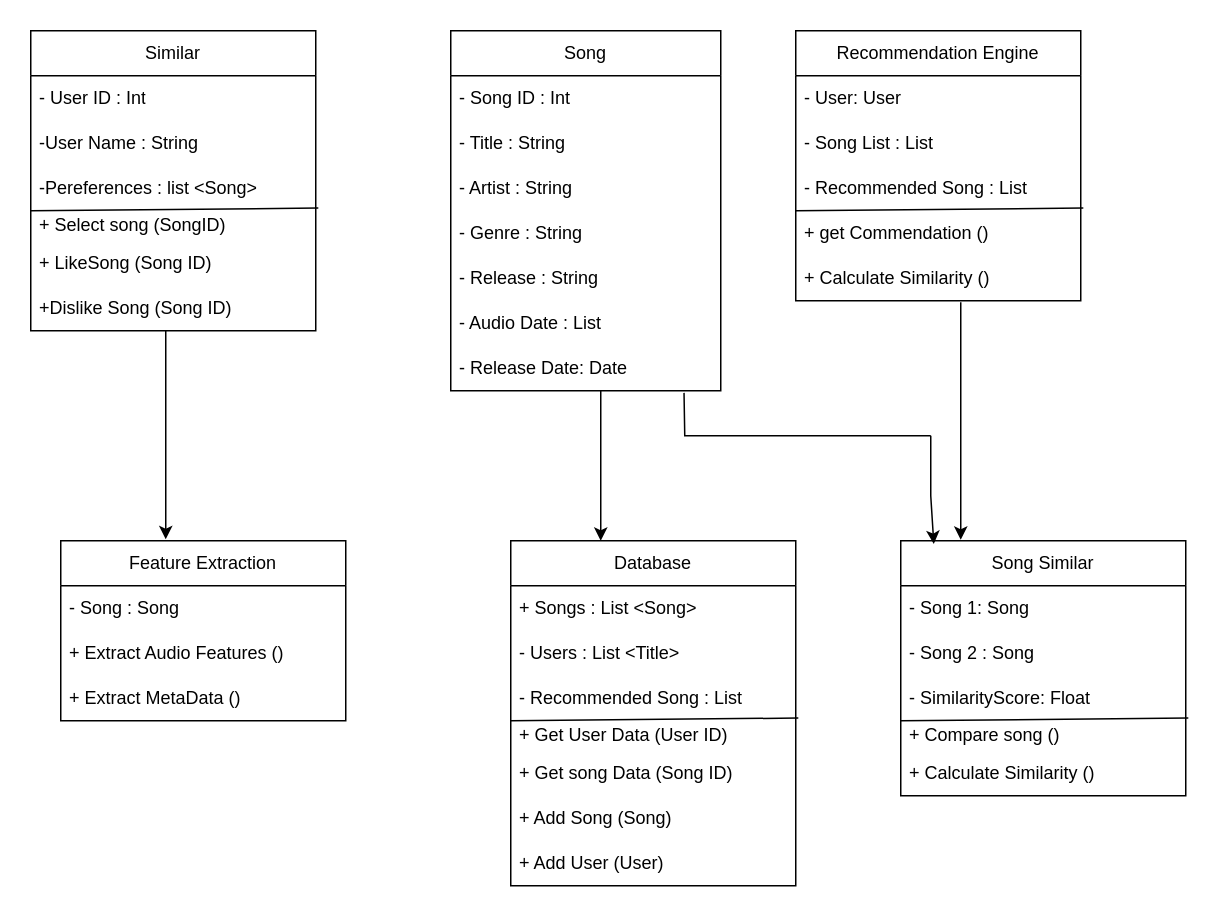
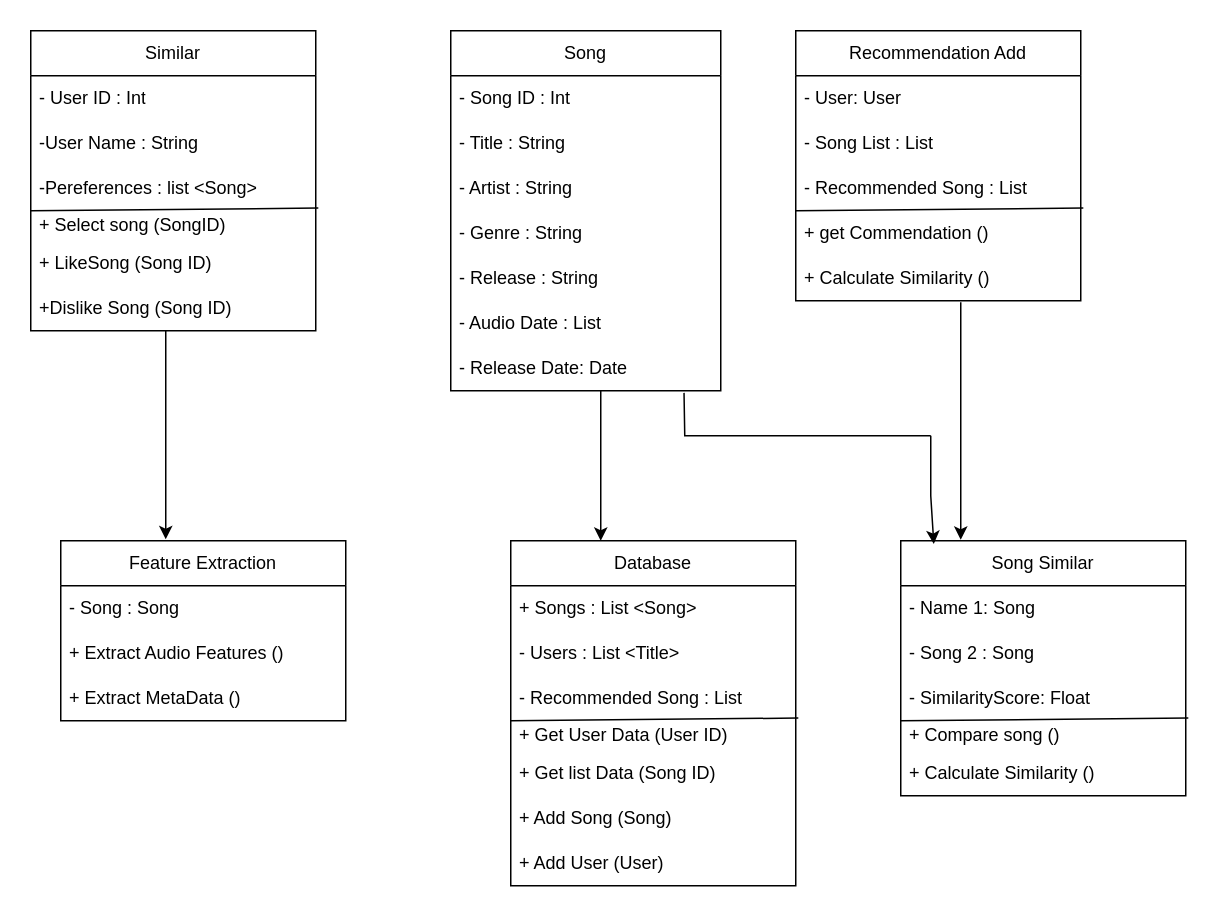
  <mxCell id="0" />
  <mxCell id="1" parent="0" />
  <mxCell id="2" value="Similar" style="swimlane;fontStyle=0;childLayout=stackLayout;horizontal=1;startSize=30;horizontalStack=0;resizeParent=1;resizeParentMax=0;resizeLast=0;collapsible=1;marginBottom=0;whiteSpace=wrap;html=1;" vertex="1" parent="1"><mxGeometry x="20" y="20" width="190" height="200" as="geometry" /></mxCell>
  <mxCell id="3" value="- User ID : Int" style="text;strokeColor=none;fillColor=none;align=left;verticalAlign=middle;spacingLeft=4;spacingRight=4;overflow=hidden;points=[[0,0.5],[1,0.5]];portConstraint=eastwest;rotatable=0;whiteSpace=wrap;html=1;" vertex="1" parent="2"><mxGeometry y="30" width="190" height="30" as="geometry" /></mxCell>
  <mxCell id="4" value="-User Name : String" style="text;strokeColor=none;fillColor=none;align=left;verticalAlign=middle;spacingLeft=4;spacingRight=4;overflow=hidden;points=[[0,0.5],[1,0.5]];portConstraint=eastwest;rotatable=0;whiteSpace=wrap;html=1;" vertex="1" parent="2"><mxGeometry y="60" width="190" height="30" as="geometry" /></mxCell>
  <mxCell id="5" value="" style="endArrow=none;html=1;rounded=0;entryX=1.009;entryY=-0.09;entryDx=0;entryDy=0;entryPerimeter=0;" edge="1" parent="2" target="7"><mxGeometry width="50" height="50" relative="1" as="geometry"><mxPoint y="120" as="sourcePoint" /><mxPoint x="330" y="120" as="targetPoint" /></mxGeometry></mxCell>
  <mxCell id="6" value="-Pereferences : list &amp;lt;Song&amp;gt;" style="text;strokeColor=none;fillColor=none;align=left;verticalAlign=middle;spacingLeft=4;spacingRight=4;overflow=hidden;points=[[0,0.5],[1,0.5]];portConstraint=eastwest;rotatable=0;whiteSpace=wrap;html=1;" vertex="1" parent="2"><mxGeometry y="90" width="190" height="30" as="geometry" /></mxCell>
  <mxCell id="7" value="+ Select song (SongID)" style="text;strokeColor=none;fillColor=none;align=left;verticalAlign=middle;spacingLeft=4;spacingRight=4;overflow=hidden;points=[[0,0.5],[1,0.5]];portConstraint=eastwest;rotatable=0;whiteSpace=wrap;html=1;" vertex="1" parent="2"><mxGeometry y="120" width="190" height="20" as="geometry" /></mxCell>
  <mxCell id="8" value="+ LikeSong (Song ID)" style="text;strokeColor=none;fillColor=none;align=left;verticalAlign=middle;spacingLeft=4;spacingRight=4;overflow=hidden;points=[[0,0.5],[1,0.5]];portConstraint=eastwest;rotatable=0;whiteSpace=wrap;html=1;" vertex="1" parent="2"><mxGeometry y="140" width="190" height="30" as="geometry" /></mxCell>
  <mxCell id="9" value="+Dislike Song (Song ID)" style="text;strokeColor=none;fillColor=none;align=left;verticalAlign=middle;spacingLeft=4;spacingRight=4;overflow=hidden;points=[[0,0.5],[1,0.5]];portConstraint=eastwest;rotatable=0;whiteSpace=wrap;html=1;" vertex="1" parent="2"><mxGeometry y="170" width="190" height="30" as="geometry" /></mxCell>
  <mxCell id="10" style="edgeStyle=orthogonalEdgeStyle;rounded=0;orthogonalLoop=1;jettySize=auto;html=1;exitX=1;exitY=0.5;exitDx=0;exitDy=0;" edge="1" parent="2" source="3" target="3"><mxGeometry relative="1" as="geometry" /></mxCell>
  <mxCell id="11" value="Song" style="swimlane;fontStyle=0;childLayout=stackLayout;horizontal=1;startSize=30;horizontalStack=0;resizeParent=1;resizeParentMax=0;resizeLast=0;collapsible=1;marginBottom=0;whiteSpace=wrap;html=1;" vertex="1" parent="1"><mxGeometry x="300" y="20" width="180" height="240" as="geometry" /></mxCell>
  <mxCell id="12" value="- Song ID : Int" style="text;strokeColor=none;fillColor=none;align=left;verticalAlign=middle;spacingLeft=4;spacingRight=4;overflow=hidden;points=[[0,0.5],[1,0.5]];portConstraint=eastwest;rotatable=0;whiteSpace=wrap;html=1;" vertex="1" parent="11"><mxGeometry y="30" width="180" height="30" as="geometry" /></mxCell>
  <mxCell id="13" value="- Title : String" style="text;strokeColor=none;fillColor=none;align=left;verticalAlign=middle;spacingLeft=4;spacingRight=4;overflow=hidden;points=[[0,0.5],[1,0.5]];portConstraint=eastwest;rotatable=0;whiteSpace=wrap;html=1;" vertex="1" parent="11"><mxGeometry y="60" width="180" height="30" as="geometry" /></mxCell>
  <mxCell id="14" value="- Artist : String" style="text;strokeColor=none;fillColor=none;align=left;verticalAlign=middle;spacingLeft=4;spacingRight=4;overflow=hidden;points=[[0,0.5],[1,0.5]];portConstraint=eastwest;rotatable=0;whiteSpace=wrap;html=1;" vertex="1" parent="11"><mxGeometry y="90" width="180" height="30" as="geometry" /></mxCell>
  <mxCell id="15" value="- Genre : String" style="text;strokeColor=none;fillColor=none;align=left;verticalAlign=middle;spacingLeft=4;spacingRight=4;overflow=hidden;points=[[0,0.5],[1,0.5]];portConstraint=eastwest;rotatable=0;whiteSpace=wrap;html=1;" vertex="1" parent="11"><mxGeometry y="120" width="180" height="30" as="geometry" /></mxCell>
  <mxCell id="16" value="- Release : String" style="text;strokeColor=none;fillColor=none;align=left;verticalAlign=middle;spacingLeft=4;spacingRight=4;overflow=hidden;points=[[0,0.5],[1,0.5]];portConstraint=eastwest;rotatable=0;whiteSpace=wrap;html=1;" vertex="1" parent="11"><mxGeometry y="150" width="180" height="30" as="geometry" /></mxCell>
  <mxCell id="17" value="- Audio Date : List" style="text;strokeColor=none;fillColor=none;align=left;verticalAlign=middle;spacingLeft=4;spacingRight=4;overflow=hidden;points=[[0,0.5],[1,0.5]];portConstraint=eastwest;rotatable=0;whiteSpace=wrap;html=1;" vertex="1" parent="11"><mxGeometry y="180" width="180" height="30" as="geometry" /></mxCell>
  <mxCell id="18" value="- Release Date: Date" style="text;strokeColor=none;fillColor=none;align=left;verticalAlign=middle;spacingLeft=4;spacingRight=4;overflow=hidden;points=[[0,0.5],[1,0.5]];portConstraint=eastwest;rotatable=0;whiteSpace=wrap;html=1;" vertex="1" parent="11"><mxGeometry y="210" width="180" height="30" as="geometry" /></mxCell>
- <mxCell id="19" value="Recommendation Engine" style="swimlane;fontStyle=0;childLayout=stackLayout;horizontal=1;startSize=30;horizontalStack=0;resizeParent=1;resizeParentMax=0;resizeLast=0;collapsible=1;marginBottom=0;whiteSpace=wrap;html=1;" vertex="1" parent="1"><mxGeometry x="530" y="20" width="190" height="180" as="geometry" /></mxCell>
+ <mxCell id="19" value="Recommendation Add" style="swimlane;fontStyle=0;childLayout=stackLayout;horizontal=1;startSize=30;horizontalStack=0;resizeParent=1;resizeParentMax=0;resizeLast=0;collapsible=1;marginBottom=0;whiteSpace=wrap;html=1;" vertex="1" parent="1"><mxGeometry x="530" y="20" width="190" height="180" as="geometry" /></mxCell>
  <mxCell id="20" value="- User: User" style="text;strokeColor=none;fillColor=none;align=left;verticalAlign=middle;spacingLeft=4;spacingRight=4;overflow=hidden;points=[[0,0.5],[1,0.5]];portConstraint=eastwest;rotatable=0;whiteSpace=wrap;html=1;" vertex="1" parent="19"><mxGeometry y="30" width="190" height="30" as="geometry" /></mxCell>
  <mxCell id="21" value="- Song List : List" style="text;strokeColor=none;fillColor=none;align=left;verticalAlign=middle;spacingLeft=4;spacingRight=4;overflow=hidden;points=[[0,0.5],[1,0.5]];portConstraint=eastwest;rotatable=0;whiteSpace=wrap;html=1;" vertex="1" parent="19"><mxGeometry y="60" width="190" height="30" as="geometry" /></mxCell>
  <mxCell id="22" value="" style="endArrow=none;html=1;rounded=0;entryX=1.009;entryY=-0.09;entryDx=0;entryDy=0;entryPerimeter=0;" edge="1" parent="19"><mxGeometry width="50" height="50" relative="1" as="geometry"><mxPoint y="120" as="sourcePoint" /><mxPoint x="191.71" y="118.2" as="targetPoint" /></mxGeometry></mxCell>
  <mxCell id="23" value="- Recommended Song : List" style="text;strokeColor=none;fillColor=none;align=left;verticalAlign=middle;spacingLeft=4;spacingRight=4;overflow=hidden;points=[[0,0.5],[1,0.5]];portConstraint=eastwest;rotatable=0;whiteSpace=wrap;html=1;" vertex="1" parent="19"><mxGeometry y="90" width="190" height="30" as="geometry" /></mxCell>
  <mxCell id="24" value="+ get Commendation ()" style="text;strokeColor=none;fillColor=none;align=left;verticalAlign=middle;spacingLeft=4;spacingRight=4;overflow=hidden;points=[[0,0.5],[1,0.5]];portConstraint=eastwest;rotatable=0;whiteSpace=wrap;html=1;" vertex="1" parent="19"><mxGeometry y="120" width="190" height="30" as="geometry" /></mxCell>
  <mxCell id="25" value="+ Calculate Similarity ()" style="text;strokeColor=none;fillColor=none;align=left;verticalAlign=middle;spacingLeft=4;spacingRight=4;overflow=hidden;points=[[0,0.5],[1,0.5]];portConstraint=eastwest;rotatable=0;whiteSpace=wrap;html=1;" vertex="1" parent="19"><mxGeometry y="150" width="190" height="30" as="geometry" /></mxCell>
  <mxCell id="26" style="edgeStyle=orthogonalEdgeStyle;rounded=0;orthogonalLoop=1;jettySize=auto;html=1;exitX=1;exitY=0.5;exitDx=0;exitDy=0;" edge="1" parent="19" source="20" target="20"><mxGeometry relative="1" as="geometry" /></mxCell>
  <mxCell id="27" value="Feature Extraction" style="swimlane;fontStyle=0;childLayout=stackLayout;horizontal=1;startSize=30;horizontalStack=0;resizeParent=1;resizeParentMax=0;resizeLast=0;collapsible=1;marginBottom=0;whiteSpace=wrap;html=1;" vertex="1" parent="1"><mxGeometry x="40" y="360" width="190" height="120" as="geometry" /></mxCell>
  <mxCell id="28" value="- Song : Song" style="text;strokeColor=none;fillColor=none;align=left;verticalAlign=middle;spacingLeft=4;spacingRight=4;overflow=hidden;points=[[0,0.5],[1,0.5]];portConstraint=eastwest;rotatable=0;whiteSpace=wrap;html=1;" vertex="1" parent="27"><mxGeometry y="30" width="190" height="30" as="geometry" /></mxCell>
  <mxCell id="29" value="+ Extract Audio Features ()" style="text;strokeColor=none;fillColor=none;align=left;verticalAlign=middle;spacingLeft=4;spacingRight=4;overflow=hidden;points=[[0,0.5],[1,0.5]];portConstraint=eastwest;rotatable=0;whiteSpace=wrap;html=1;" vertex="1" parent="27"><mxGeometry y="60" width="190" height="30" as="geometry" /></mxCell>
  <mxCell id="30" value="+ Extract MetaData ()" style="text;strokeColor=none;fillColor=none;align=left;verticalAlign=middle;spacingLeft=4;spacingRight=4;overflow=hidden;points=[[0,0.5],[1,0.5]];portConstraint=eastwest;rotatable=0;whiteSpace=wrap;html=1;" vertex="1" parent="27"><mxGeometry y="90" width="190" height="30" as="geometry" /></mxCell>
  <mxCell id="31" value="Song Similar" style="swimlane;fontStyle=0;childLayout=stackLayout;horizontal=1;startSize=30;horizontalStack=0;resizeParent=1;resizeParentMax=0;resizeLast=0;collapsible=1;marginBottom=0;whiteSpace=wrap;html=1;" vertex="1" parent="1"><mxGeometry x="600" y="360" width="190" height="170" as="geometry" /></mxCell>
- <mxCell id="32" value="- Song 1: Song" style="text;strokeColor=none;fillColor=none;align=left;verticalAlign=middle;spacingLeft=4;spacingRight=4;overflow=hidden;points=[[0,0.5],[1,0.5]];portConstraint=eastwest;rotatable=0;whiteSpace=wrap;html=1;" vertex="1" parent="31"><mxGeometry y="30" width="190" height="30" as="geometry" /></mxCell>
+ <mxCell id="32" value="- Name 1: Song" style="text;strokeColor=none;fillColor=none;align=left;verticalAlign=middle;spacingLeft=4;spacingRight=4;overflow=hidden;points=[[0,0.5],[1,0.5]];portConstraint=eastwest;rotatable=0;whiteSpace=wrap;html=1;" vertex="1" parent="31"><mxGeometry y="30" width="190" height="30" as="geometry" /></mxCell>
  <mxCell id="33" value="- Song 2 : Song" style="text;strokeColor=none;fillColor=none;align=left;verticalAlign=middle;spacingLeft=4;spacingRight=4;overflow=hidden;points=[[0,0.5],[1,0.5]];portConstraint=eastwest;rotatable=0;whiteSpace=wrap;html=1;" vertex="1" parent="31"><mxGeometry y="60" width="190" height="30" as="geometry" /></mxCell>
  <mxCell id="34" value="" style="endArrow=none;html=1;rounded=0;entryX=1.009;entryY=-0.09;entryDx=0;entryDy=0;entryPerimeter=0;" edge="1" parent="31"><mxGeometry width="50" height="50" relative="1" as="geometry"><mxPoint y="120" as="sourcePoint" /><mxPoint x="191.71" y="118.2" as="targetPoint" /></mxGeometry></mxCell>
  <mxCell id="35" value="- SimilarityScore: Float" style="text;strokeColor=none;fillColor=none;align=left;verticalAlign=middle;spacingLeft=4;spacingRight=4;overflow=hidden;points=[[0,0.5],[1,0.5]];portConstraint=eastwest;rotatable=0;whiteSpace=wrap;html=1;" vertex="1" parent="31"><mxGeometry y="90" width="190" height="30" as="geometry" /></mxCell>
  <mxCell id="36" value="+ Compare song ()" style="text;strokeColor=none;fillColor=none;align=left;verticalAlign=middle;spacingLeft=4;spacingRight=4;overflow=hidden;points=[[0,0.5],[1,0.5]];portConstraint=eastwest;rotatable=0;whiteSpace=wrap;html=1;" vertex="1" parent="31"><mxGeometry y="120" width="190" height="20" as="geometry" /></mxCell>
  <mxCell id="37" value="+ Calculate Similarity ()" style="text;strokeColor=none;fillColor=none;align=left;verticalAlign=middle;spacingLeft=4;spacingRight=4;overflow=hidden;points=[[0,0.5],[1,0.5]];portConstraint=eastwest;rotatable=0;whiteSpace=wrap;html=1;" vertex="1" parent="31"><mxGeometry y="140" width="190" height="30" as="geometry" /></mxCell>
  <mxCell id="38" style="edgeStyle=orthogonalEdgeStyle;rounded=0;orthogonalLoop=1;jettySize=auto;html=1;exitX=1;exitY=0.5;exitDx=0;exitDy=0;" edge="1" parent="31" source="32" target="32"><mxGeometry relative="1" as="geometry" /></mxCell>
  <mxCell id="39" value="Database" style="swimlane;fontStyle=0;childLayout=stackLayout;horizontal=1;startSize=30;horizontalStack=0;resizeParent=1;resizeParentMax=0;resizeLast=0;collapsible=1;marginBottom=0;whiteSpace=wrap;html=1;" vertex="1" parent="1"><mxGeometry x="340" y="360" width="190" height="230" as="geometry" /></mxCell>
  <mxCell id="40" value="+ Songs : List &amp;lt;Song&amp;gt;" style="text;strokeColor=none;fillColor=none;align=left;verticalAlign=middle;spacingLeft=4;spacingRight=4;overflow=hidden;points=[[0,0.5],[1,0.5]];portConstraint=eastwest;rotatable=0;whiteSpace=wrap;html=1;" vertex="1" parent="39"><mxGeometry y="30" width="190" height="30" as="geometry" /></mxCell>
  <mxCell id="41" value="- Users : List &amp;lt;Title&amp;gt;" style="text;strokeColor=none;fillColor=none;align=left;verticalAlign=middle;spacingLeft=4;spacingRight=4;overflow=hidden;points=[[0,0.5],[1,0.5]];portConstraint=eastwest;rotatable=0;whiteSpace=wrap;html=1;" vertex="1" parent="39"><mxGeometry y="60" width="190" height="30" as="geometry" /></mxCell>
  <mxCell id="42" value="" style="endArrow=none;html=1;rounded=0;entryX=1.009;entryY=-0.09;entryDx=0;entryDy=0;entryPerimeter=0;" edge="1" parent="39"><mxGeometry width="50" height="50" relative="1" as="geometry"><mxPoint y="120" as="sourcePoint" /><mxPoint x="191.71" y="118.2" as="targetPoint" /></mxGeometry></mxCell>
  <mxCell id="43" value="- Recommended Song : List" style="text;strokeColor=none;fillColor=none;align=left;verticalAlign=middle;spacingLeft=4;spacingRight=4;overflow=hidden;points=[[0,0.5],[1,0.5]];portConstraint=eastwest;rotatable=0;whiteSpace=wrap;html=1;" vertex="1" parent="39"><mxGeometry y="90" width="190" height="30" as="geometry" /></mxCell>
  <mxCell id="44" value="+ Get User Data (User ID)" style="text;strokeColor=none;fillColor=none;align=left;verticalAlign=middle;spacingLeft=4;spacingRight=4;overflow=hidden;points=[[0,0.5],[1,0.5]];portConstraint=eastwest;rotatable=0;whiteSpace=wrap;html=1;" vertex="1" parent="39"><mxGeometry y="120" width="190" height="20" as="geometry" /></mxCell>
- <mxCell id="45" value="+ Get song Data (Song ID)" style="text;strokeColor=none;fillColor=none;align=left;verticalAlign=middle;spacingLeft=4;spacingRight=4;overflow=hidden;points=[[0,0.5],[1,0.5]];portConstraint=eastwest;rotatable=0;whiteSpace=wrap;html=1;" vertex="1" parent="39"><mxGeometry y="140" width="190" height="30" as="geometry" /></mxCell>
+ <mxCell id="45" value="+ Get list Data (Song ID)" style="text;strokeColor=none;fillColor=none;align=left;verticalAlign=middle;spacingLeft=4;spacingRight=4;overflow=hidden;points=[[0,0.5],[1,0.5]];portConstraint=eastwest;rotatable=0;whiteSpace=wrap;html=1;" vertex="1" parent="39"><mxGeometry y="140" width="190" height="30" as="geometry" /></mxCell>
  <mxCell id="46" value="+ Add Song (Song)" style="text;strokeColor=none;fillColor=none;align=left;verticalAlign=middle;spacingLeft=4;spacingRight=4;overflow=hidden;points=[[0,0.5],[1,0.5]];portConstraint=eastwest;rotatable=0;whiteSpace=wrap;html=1;" vertex="1" parent="39"><mxGeometry y="170" width="190" height="30" as="geometry" /></mxCell>
  <mxCell id="47" value="+ Add User (User)" style="text;strokeColor=none;fillColor=none;align=left;verticalAlign=middle;spacingLeft=4;spacingRight=4;overflow=hidden;points=[[0,0.5],[1,0.5]];portConstraint=eastwest;rotatable=0;whiteSpace=wrap;html=1;" vertex="1" parent="39"><mxGeometry y="200" width="190" height="30" as="geometry" /></mxCell>
  <mxCell id="48" style="edgeStyle=orthogonalEdgeStyle;rounded=0;orthogonalLoop=1;jettySize=auto;html=1;exitX=1;exitY=0.5;exitDx=0;exitDy=0;" edge="1" parent="39" source="40" target="40"><mxGeometry relative="1" as="geometry" /></mxCell>
  <mxCell id="49" value="" style="endArrow=classic;html=1;rounded=0;entryX=0.25;entryY=0;entryDx=0;entryDy=0;" edge="1" parent="1"><mxGeometry width="50" height="50" relative="1" as="geometry"><mxPoint x="640" y="201" as="sourcePoint" /><mxPoint x="640" y="359.4" as="targetPoint" /></mxGeometry></mxCell>
  <mxCell id="50" value="" style="endArrow=classic;html=1;rounded=0;" edge="1" parent="1"><mxGeometry width="50" height="50" relative="1" as="geometry"><mxPoint x="400" y="260" as="sourcePoint" /><mxPoint x="400" y="360" as="targetPoint" /></mxGeometry></mxCell>
  <mxCell id="51" value="" style="endArrow=classic;html=1;rounded=0;" edge="1" parent="1"><mxGeometry width="50" height="50" relative="1" as="geometry"><mxPoint x="110" y="220" as="sourcePoint" /><mxPoint x="110" y="359" as="targetPoint" /></mxGeometry></mxCell>
  <mxCell id="52" value="" style="endArrow=none;html=1;rounded=0;exitX=0.864;exitY=1.047;exitDx=0;exitDy=0;exitPerimeter=0;" edge="1" parent="1" source="18"><mxGeometry width="50" height="50" relative="1" as="geometry"><mxPoint x="480" y="220" as="sourcePoint" /><mxPoint x="620" y="290" as="targetPoint" /><Array as="points"><mxPoint x="456" y="290" /><mxPoint x="540" y="290" /></Array></mxGeometry></mxCell>
  <mxCell id="53" value="" style="endArrow=classic;html=1;rounded=0;entryX=0.116;entryY=0.013;entryDx=0;entryDy=0;entryPerimeter=0;" edge="1" parent="1" target="31"><mxGeometry width="50" height="50" relative="1" as="geometry"><mxPoint x="620" y="290" as="sourcePoint" /><mxPoint x="624.5" y="360" as="targetPoint" /><Array as="points"><mxPoint x="620" y="330" /></Array></mxGeometry></mxCell>
